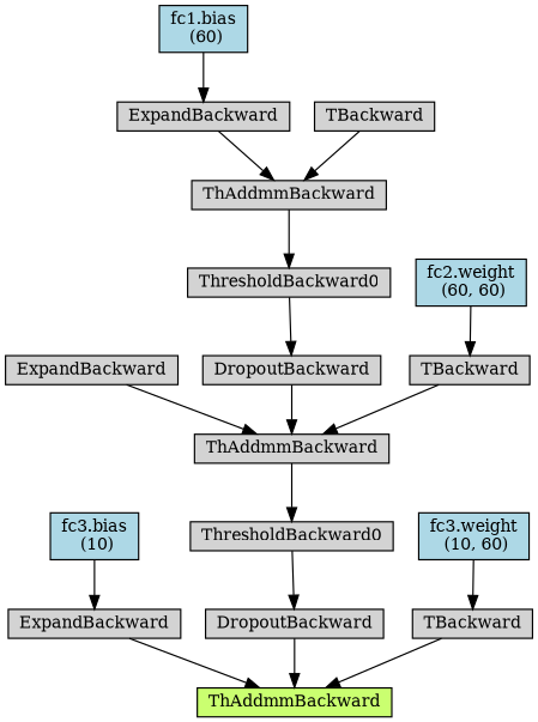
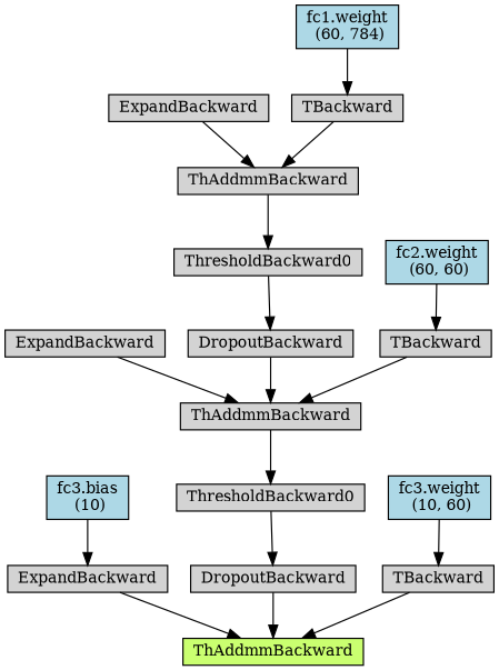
  digraph {
    node [align=left fontsize=12 ranksep=0.1 shape=box style=filled]
    n1 [fillcolor=darkolivegreen1 height=0.2 label=ThAddmmBackward]
    n2 [height=0.2 label=ExpandBackward]
    n3 [fillcolor=lightblue height=0.2 label="fc3.bias\n (10)"]
    n4 [height=0.2 label=DropoutBackward]
    n5 [height=0.2 label=ThresholdBackward0]
    n6 [height=0.2 label=ThAddmmBackward]
    n7 [height=0.2 label=ExpandBackward]
    n8 [height=0.2 label=DropoutBackward]
    n9 [height=0.2 label=ThresholdBackward0]
    n10 [height=0.2 label=ThAddmmBackward]
    n11 [height=0.2 label=ExpandBackward]
-   n12 [fillcolor=lightblue height=0.2 label="fc1.bias\n (60)"]
    n13 [height=0.2 label=TBackward]
+   n14 [fillcolor=lightblue height=0.2 label="fc1.weight\n (60, 784)"]
    n15 [height=0.2 label=TBackward]
    n16 [fillcolor=lightblue height=0.2 label="fc2.weight\n (60, 60)"]
    n17 [height=0.2 label=TBackward]
    n18 [fillcolor=lightblue height=0.2 label="fc3.weight\n (10, 60)"]
    n2 -> n1
    n3 -> n2
    n4 -> n1
    n5 -> n4
    n6 -> n5
    n7 -> n6
    n8 -> n6
    n9 -> n8
    n10 -> n9
    n11 -> n10
-   n12 -> n11
    n13 -> n10
+   n14 -> n13
    n15 -> n6
    n16 -> n15
    n17 -> n1
    n18 -> n17
  }
